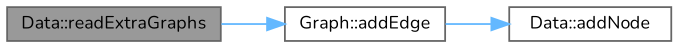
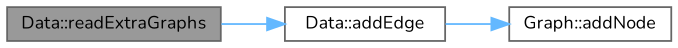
  digraph {
    fontname=Nunito
    rankdir=LR
    node [color=grey40 fillcolor=white fontname=Nunito fontsize=10 shape=box style=filled]
    edge [color=steelblue1 fontname=Nunito fontsize=10 labelfontname=Helvetica labelfontsize=10 style=solid]
    n1 [color=gray40 fillcolor=grey60 fontcolor=black height=0.2 label="Data::readExtraGraphs" width=0.4]
-   n2 [height=0.2 label="Graph::addEdge" width=0.4]
-   n3 [height=0.2 label="Data::addNode" width=0.4]
+   n2 [height=0.2 label="Data::addEdge" width=0.4]
+   n3 [height=0.2 label="Graph::addNode" width=0.4]
    n1 -> n2
    n2 -> n3
  }
